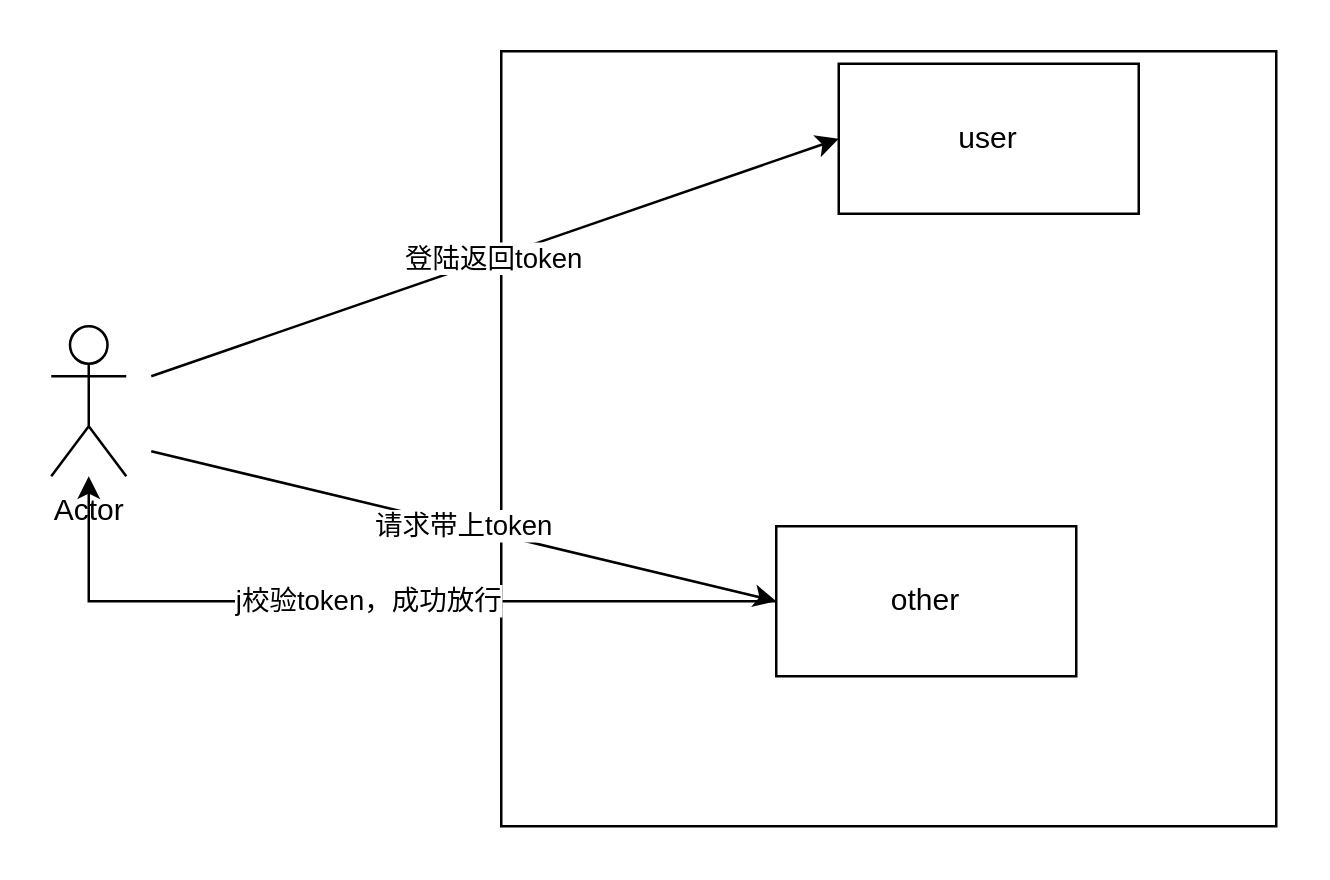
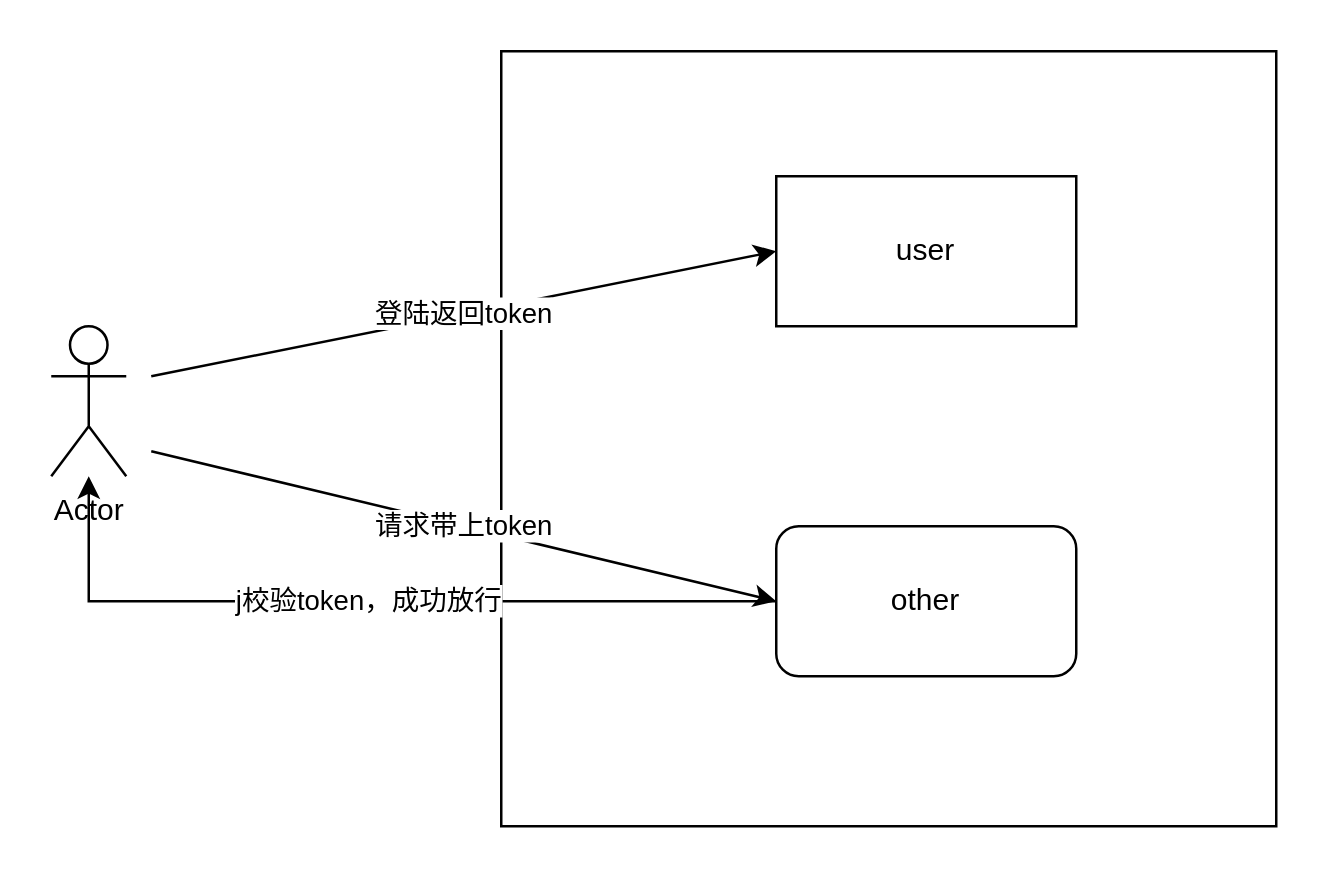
  <mxCell id="0" />
  <mxCell id="1" parent="0" />
  <mxCell id="2" value="" style="whiteSpace=wrap;html=1;aspect=fixed;" vertex="1" parent="1"><mxGeometry x="200" y="20" width="310" height="310" as="geometry" /></mxCell>
  <mxCell id="3" value="Actor" style="shape=umlActor;verticalLabelPosition=bottom;verticalAlign=top;html=1;outlineConnect=0;" vertex="1" parent="1"><mxGeometry x="20" y="130" width="30" height="60" as="geometry" /></mxCell>
- <mxCell id="4" value="user" style="rounded=0;whiteSpace=wrap;html=1;" vertex="1" parent="1"><mxGeometry x="335" y="25" width="120" height="60" as="geometry" /></mxCell>
+ <mxCell id="4" value="user" style="rounded=0;whiteSpace=wrap;html=1;" vertex="1" parent="1"><mxGeometry x="310" y="70" width="120" height="60" as="geometry" /></mxCell>
  <mxCell id="5" value="j校验token，成功放行" style="edgeStyle=orthogonalEdgeStyle;rounded=0;orthogonalLoop=1;jettySize=auto;html=1;startArrow=none;startFill=0;" edge="1" parent="1" source="6" target="3"><mxGeometry relative="1" as="geometry" /></mxCell>
- <mxCell id="6" value="other" style="rounded=0;whiteSpace=wrap;html=1;" vertex="1" parent="1"><mxGeometry x="310" y="210" width="120" height="60" as="geometry" /></mxCell>
+ <mxCell id="6" value="other" style="whiteSpace=wrap;html=1;rounded=1;" vertex="1" parent="1"><mxGeometry x="310" y="210" width="120" height="60" as="geometry" /></mxCell>
  <mxCell id="7" value="登陆返回token" style="endArrow=classic;startArrow=none;html=1;entryX=0;entryY=0.5;entryDx=0;entryDy=0;startFill=0;" edge="1" parent="1" target="4"><mxGeometry width="50" height="50" relative="1" as="geometry"><mxPoint x="60" y="150" as="sourcePoint" /><mxPoint x="360" y="310" as="targetPoint" /><Array as="points" /></mxGeometry></mxCell>
  <mxCell id="8" value="请求带上token" style="endArrow=classic;html=1;entryX=0;entryY=0.5;entryDx=0;entryDy=0;" edge="1" parent="1" target="6"><mxGeometry width="50" height="50" relative="1" as="geometry"><mxPoint x="60" y="180" as="sourcePoint" /><mxPoint x="360" y="310" as="targetPoint" /></mxGeometry></mxCell>
